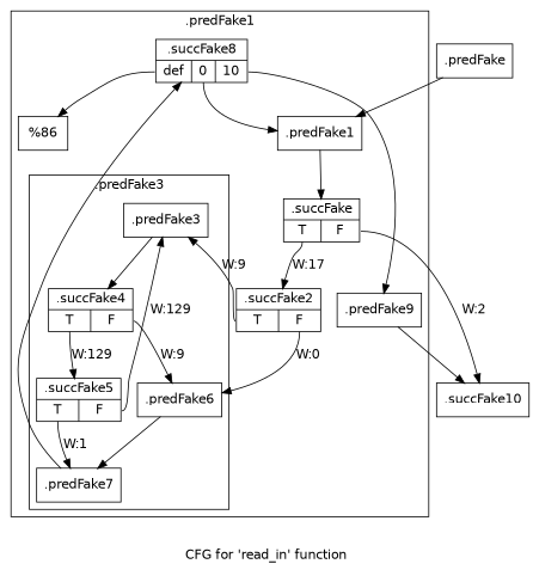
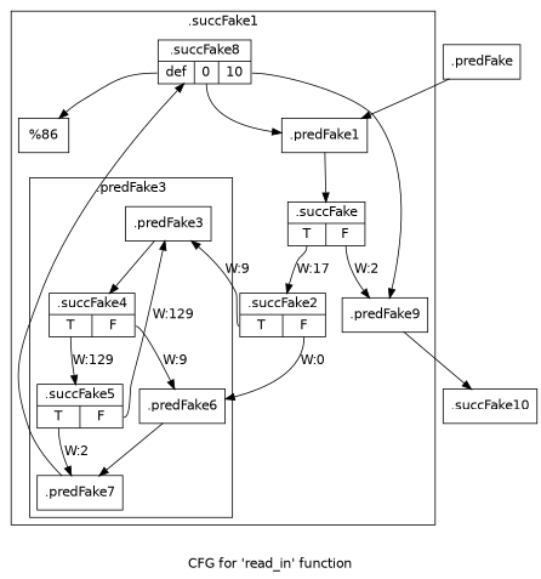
  digraph {
    fontname="DejaVu Sans"
    label="CFG for 'read_in' function"
    node [filename="../../../dedup.cpp" fontname="DejaVu Sans" shape=record]
    edge [execusionnum=16 filename="../../../dedup.cpp" fontname="DejaVu Sans"]
    n1 [label="{.predFake3}" linenumber=62]
    n2 [label="{.succFake4|{<s0>T|<s1>F}}" linenumber=62]
    n3 [label="{.succFake5|{<s0>T|<s1>F}}" linenumber=64]
    n4 [label="{.predFake6}" linenumber=72]
    n5 [label="{.predFake7}" linenumber=72]
    n6 [label="{.predFake1}" linenumber=55]
    n7 [label="{.succFake|{<s0>T|<s1>F}}" linenumber=55]
    n8 [label="{.predFake9}" linenumber=75]
    n9 [label="{%86}" filename=""]
    n10 [label="{.succFake8|{<s0>def|<s1>0|<s2>10}}" filename=""]
    n11 [label="{.succFake2|{<s0>T|<s1>F}}" linenumber=60]
    n12 [label="{.succFake10}" linenumber=76]
    n13 [label="{.predFake}" filename=""]
    subgraph cluster_1 {
      invocationtime=1
-     label=".predFake1"
+     label=".succFake1"
      tripcount=0
      n6
      n7
      n8
      n9
      n10
      n11
      subgraph cluster_2 {
        invocationtime=9
        label=".predFake3"
        tripcount=0
        n1
        n2
        n3
        n4
        n5
      }
    }
    n1 -> n2 [execusionnum=136]
    n2 -> n3 [execusionnum=128 label="W:129" tailport=s0]
    n2 -> n4 [execusionnum=8 label="W:9" tailport=s1]
    n3 -> n1 [execusionnum=128 label="W:129" tailport=s1]
-   n3 -> n5 [execusionnum=0 label="W:1" tailport=s0]
+   n3 -> n5 [execusionnum=0 label="W:2" tailport=s0]
    n4 -> n5
    n5 -> n10
    n6 -> n7 [execusionnum=17]
-   n7 -> n12 [execusionnum=1 label="W:2" tailport=s1]
+   n7 -> n8 [execusionnum=1 label="W:2" tailport=s1]
    n7 -> n11 [label="W:17" tailport=s0]
    n8 -> n12 [execusionnum=0]
    n10 -> n6 [tailport=s1]
    n10 -> n8 [tailport=s2 execusionnum="" filename=""]
    n10 -> n9 [tailport=s0 execusionnum="" filename=""]
    n11 -> n1 [execusionnum=8 label="W:9" tailport=s0]
    n11 -> n4 [label="W:0" tailport=s1 execusionnum="" filename=""]
    n13 -> n6 [execusionnum=1]
  }
